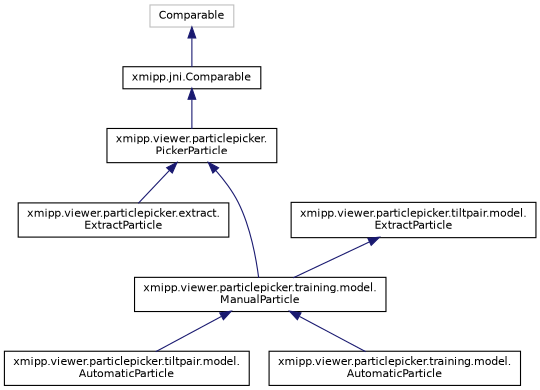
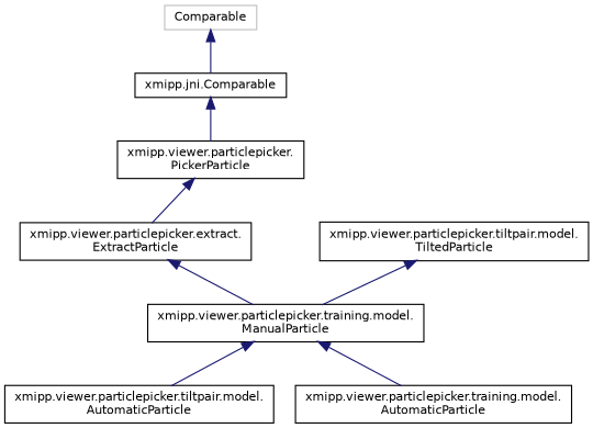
  digraph {
    rankdir=TB
    node [color=black fillcolor=white fontname=Helvetica fontsize=10 shape=record style=filled]
    edge [color=midnightblue dir=back fontname=Helvetica fontsize=10 labelfontname=Helvetica labelfontsize=10 style=solid]
    n1 [color=grey75 height=0.2 label=Comparable width=0.4]
    n2 [height=0.2 label="xmipp.jni.Comparable" width=0.4]
    n3 [height=0.2 label="xmipp.viewer.particlepicker.\lPickerParticle" width=0.4]
    n4 [height=0.2 label="xmipp.viewer.particlepicker.extract.\lExtractParticle" width=0.4]
    n5 [height=0.2 label="xmipp.viewer.particlepicker.training.model.\lManualParticle" width=0.4]
    n6 [height=0.2 label="xmipp.viewer.particlepicker.tiltpair.model.\lAutomaticParticle" width=0.4]
    n7 [height=0.2 label="xmipp.viewer.particlepicker.training.model.\lAutomaticParticle" width=0.4]
-   n8 [height=0.2 label="xmipp.viewer.particlepicker.tiltpair.model.\lExtractParticle" width=0.4]
+   n8 [height=0.2 label="xmipp.viewer.particlepicker.tiltpair.model.\lTiltedParticle" width=0.4]
    n1 -> n2
    n2 -> n3
    n3 -> n4
-   n3 -> n5
+   n4 -> n5
    n5 -> n6
    n5 -> n7
    n8 -> n5
  }
